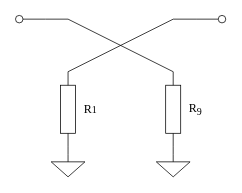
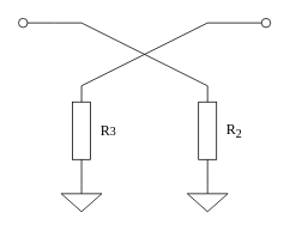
  <mxCell id="0" />
  <mxCell id="1" parent="0" />
  <mxCell id="2" value="" style="pointerEvents=1;verticalLabelPosition=bottom;shadow=0;dashed=0;align=center;html=1;verticalAlign=top;shape=mxgraph.electrical.resistors.resistor_1;direction=south;" vertex="1" parent="1"><mxGeometry x="220" y="95" width="20" height="100" as="geometry" /></mxCell>
  <mxCell id="3" style="edgeStyle=orthogonalEdgeStyle;shape=connector;rounded=0;orthogonalLoop=1;jettySize=auto;html=1;strokeColor=default;align=center;verticalAlign=middle;fontFamily=Helvetica;fontSize=11;fontColor=default;labelBackgroundColor=default;endArrow=none;endFill=0;" edge="1" parent="1" source="4"><mxGeometry relative="1" as="geometry"><mxPoint x="230" y="25" as="targetPoint" /></mxGeometry></mxCell>
  <mxCell id="4" value="" style="ellipse;whiteSpace=wrap;html=1;aspect=fixed;" vertex="1" parent="1"><mxGeometry x="290" y="20" width="10" height="10" as="geometry" /></mxCell>
  <mxCell id="5" value="" style="pointerEvents=1;verticalLabelPosition=bottom;shadow=0;dashed=0;align=center;html=1;verticalAlign=top;shape=mxgraph.electrical.signal_sources.signal_ground;fontFamily=Helvetica;fontSize=11;fontColor=default;labelBackgroundColor=default;" vertex="1" parent="1"><mxGeometry x="207.5" y="205" width="45" height="30" as="geometry" /></mxCell>
  <mxCell id="6" style="edgeStyle=orthogonalEdgeStyle;shape=connector;rounded=0;orthogonalLoop=1;jettySize=auto;html=1;exitX=0.5;exitY=0;exitDx=0;exitDy=0;exitPerimeter=0;entryX=1;entryY=0.5;entryDx=0;entryDy=0;entryPerimeter=0;strokeColor=default;align=center;verticalAlign=middle;fontFamily=Helvetica;fontSize=11;fontColor=default;labelBackgroundColor=default;endArrow=none;endFill=0;" edge="1" parent="1" source="5" target="2"><mxGeometry relative="1" as="geometry" /></mxCell>
- <mxCell id="7" value="&lt;font face=&quot;Times New Roman&quot; style=&quot;font-size: 16px;&quot;&gt;R&lt;sub&gt;9&lt;/sub&gt;&lt;/font&gt;" style="text;html=1;align=center;verticalAlign=middle;whiteSpace=wrap;rounded=0;fontFamily=Helvetica;fontSize=11;fontColor=default;labelBackgroundColor=default;" vertex="1" parent="1"><mxGeometry x="230" y="130" width="60" height="30" as="geometry" /></mxCell>
+ <mxCell id="7" value="&lt;font face=&quot;Times New Roman&quot; style=&quot;font-size: 16px;&quot;&gt;R&lt;sub&gt;2&lt;/sub&gt;&lt;/font&gt;" style="text;html=1;align=center;verticalAlign=middle;whiteSpace=wrap;rounded=0;fontFamily=Helvetica;fontSize=11;fontColor=default;labelBackgroundColor=default;" vertex="1" parent="1"><mxGeometry x="230" y="130" width="60" height="30" as="geometry" /></mxCell>
  <mxCell id="8" style="rounded=0;orthogonalLoop=1;jettySize=auto;html=1;exitX=0;exitY=0.5;exitDx=0;exitDy=0;exitPerimeter=0;endArrow=none;endFill=0;" edge="1" parent="1" source="9"><mxGeometry relative="1" as="geometry"><mxPoint x="230" y="25" as="targetPoint" /></mxGeometry></mxCell>
  <mxCell id="9" value="" style="pointerEvents=1;verticalLabelPosition=bottom;shadow=0;dashed=0;align=center;html=1;verticalAlign=top;shape=mxgraph.electrical.resistors.resistor_1;direction=south;" vertex="1" parent="1"><mxGeometry x="80" y="95" width="20" height="100" as="geometry" /></mxCell>
  <mxCell id="10" value="" style="pointerEvents=1;verticalLabelPosition=bottom;shadow=0;dashed=0;align=center;html=1;verticalAlign=top;shape=mxgraph.electrical.signal_sources.signal_ground;fontFamily=Helvetica;fontSize=11;fontColor=default;labelBackgroundColor=default;" vertex="1" parent="1"><mxGeometry x="67.5" y="205" width="45" height="30" as="geometry" /></mxCell>
  <mxCell id="11" style="edgeStyle=orthogonalEdgeStyle;shape=connector;rounded=0;orthogonalLoop=1;jettySize=auto;html=1;exitX=0.5;exitY=0;exitDx=0;exitDy=0;exitPerimeter=0;entryX=1;entryY=0.5;entryDx=0;entryDy=0;entryPerimeter=0;strokeColor=default;align=center;verticalAlign=middle;fontFamily=Helvetica;fontSize=11;fontColor=default;labelBackgroundColor=default;endArrow=none;endFill=0;" edge="1" parent="1" source="10" target="9"><mxGeometry relative="1" as="geometry" /></mxCell>
- <mxCell id="12" value="&lt;font face=&quot;Times New Roman&quot; style=&quot;font-size: 16px;&quot;&gt;R&lt;/font&gt;&lt;font face=&quot;Times New Roman&quot; style=&quot;font-size: 13.333px;&quot;&gt;1&lt;/font&gt;" style="text;html=1;align=center;verticalAlign=middle;whiteSpace=wrap;rounded=0;fontFamily=Helvetica;fontSize=11;fontColor=default;labelBackgroundColor=default;" vertex="1" parent="1"><mxGeometry x="90" y="130" width="60" height="30" as="geometry" /></mxCell>
+ <mxCell id="12" value="&lt;font face=&quot;Times New Roman&quot; style=&quot;font-size: 16px;&quot;&gt;R&lt;/font&gt;&lt;font face=&quot;Times New Roman&quot; style=&quot;font-size: 13.333px;&quot;&gt;3&lt;/font&gt;" style="text;html=1;align=center;verticalAlign=middle;whiteSpace=wrap;rounded=0;fontFamily=Helvetica;fontSize=11;fontColor=default;labelBackgroundColor=default;" vertex="1" parent="1"><mxGeometry x="90" y="130" width="60" height="30" as="geometry" /></mxCell>
  <mxCell id="13" style="edgeStyle=orthogonalEdgeStyle;shape=connector;rounded=0;orthogonalLoop=1;jettySize=auto;html=1;strokeColor=default;align=center;verticalAlign=middle;fontFamily=Helvetica;fontSize=11;fontColor=default;labelBackgroundColor=default;endArrow=none;endFill=0;" edge="1" parent="1" source="14"><mxGeometry relative="1" as="geometry"><mxPoint x="90" y="25" as="targetPoint" /></mxGeometry></mxCell>
  <mxCell id="14" value="" style="ellipse;whiteSpace=wrap;html=1;aspect=fixed;" vertex="1" parent="1"><mxGeometry x="20" y="20" width="10" height="10" as="geometry" /></mxCell>
  <mxCell id="15" style="rounded=0;orthogonalLoop=1;jettySize=auto;html=1;exitX=0;exitY=0.5;exitDx=0;exitDy=0;exitPerimeter=0;endArrow=none;endFill=0;" edge="1" parent="1"><mxGeometry relative="1" as="geometry"><mxPoint x="90" y="25" as="targetPoint" /><mxPoint x="230" y="95" as="sourcePoint" /></mxGeometry></mxCell>
